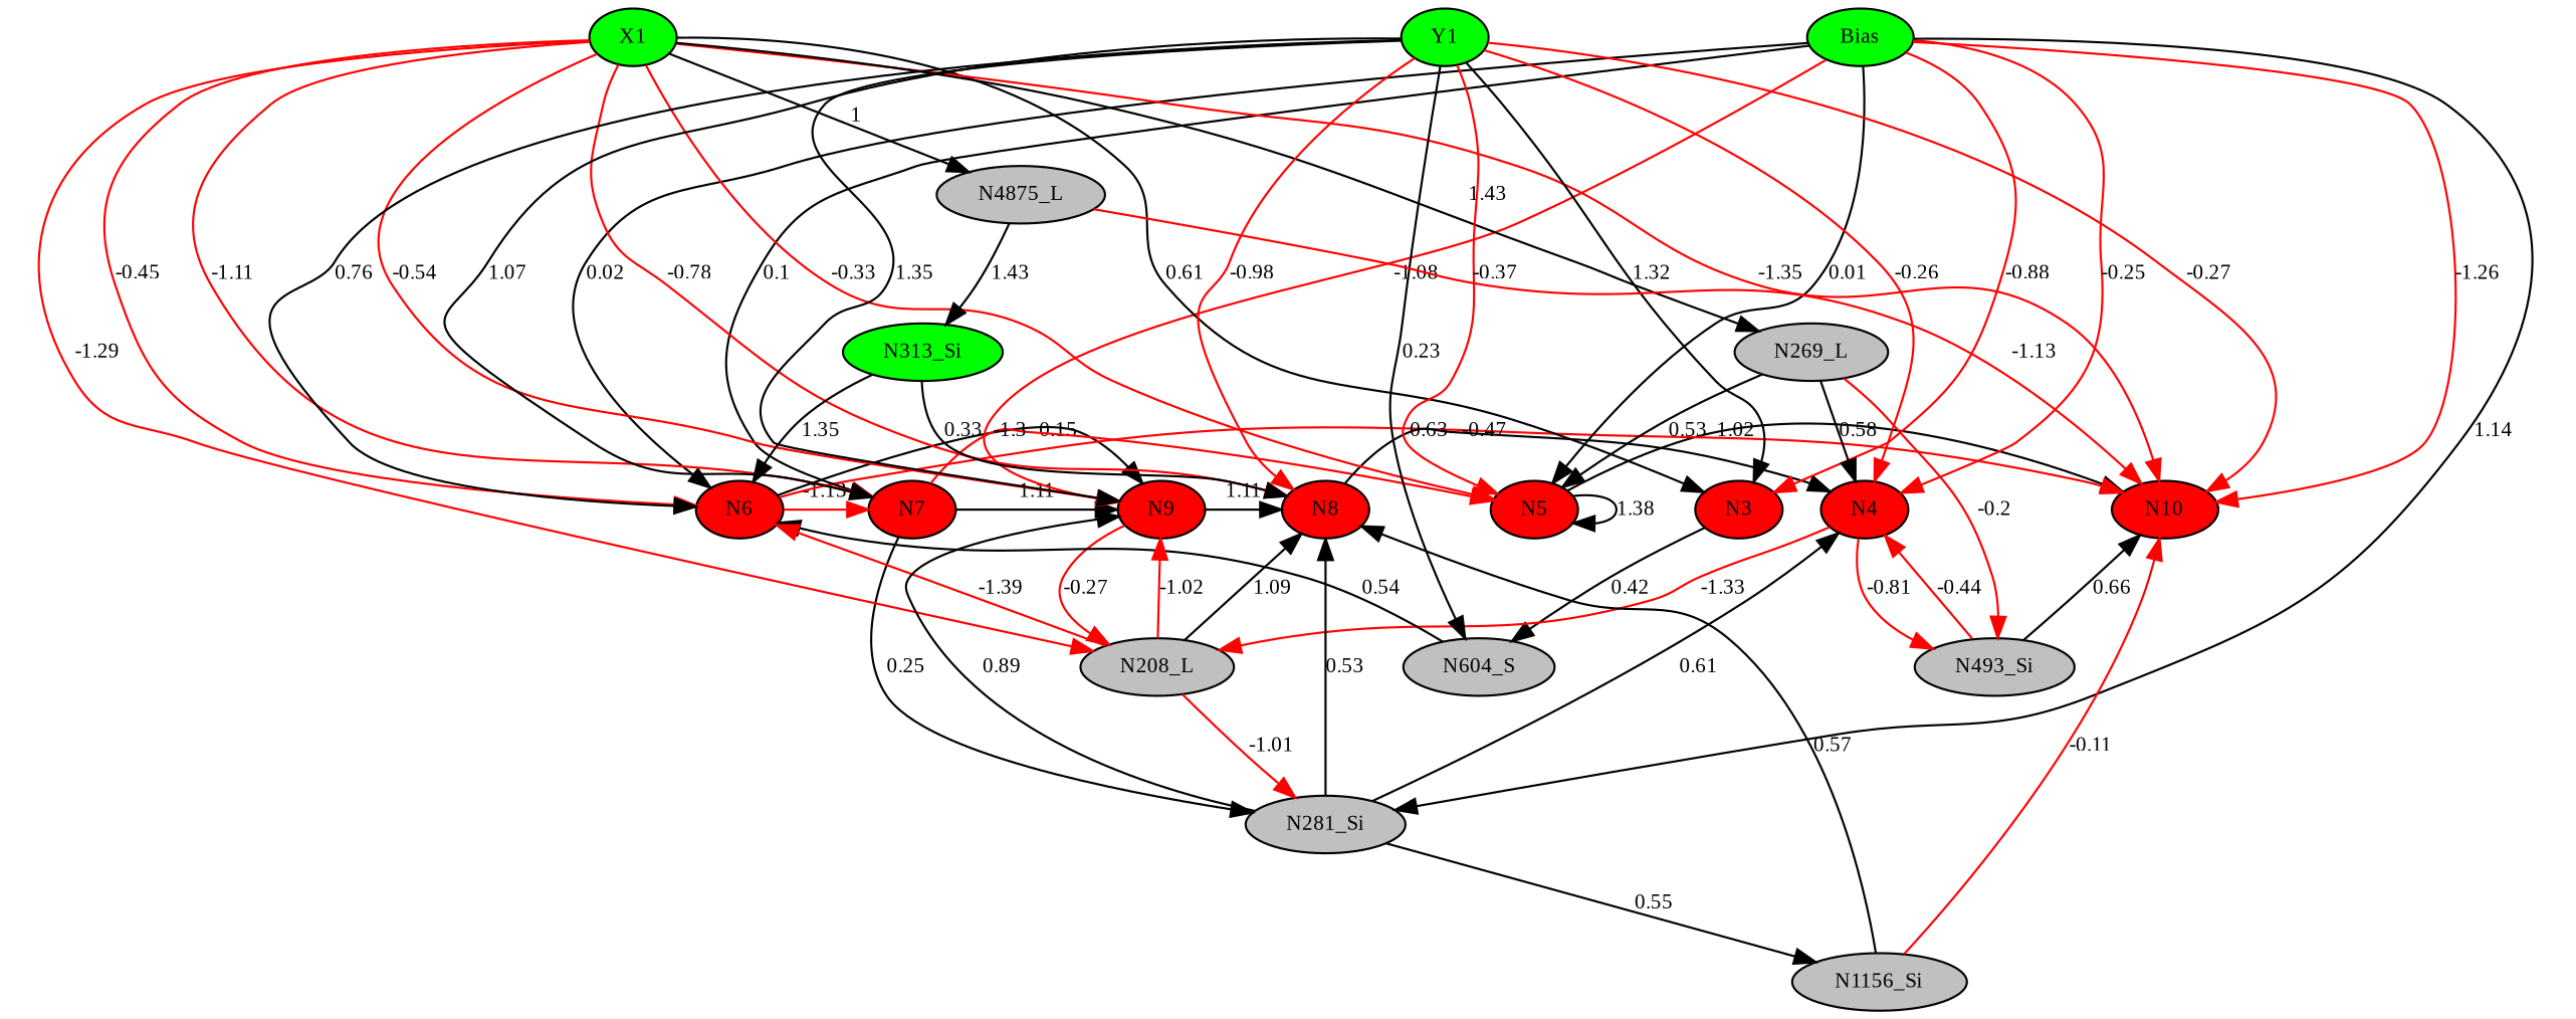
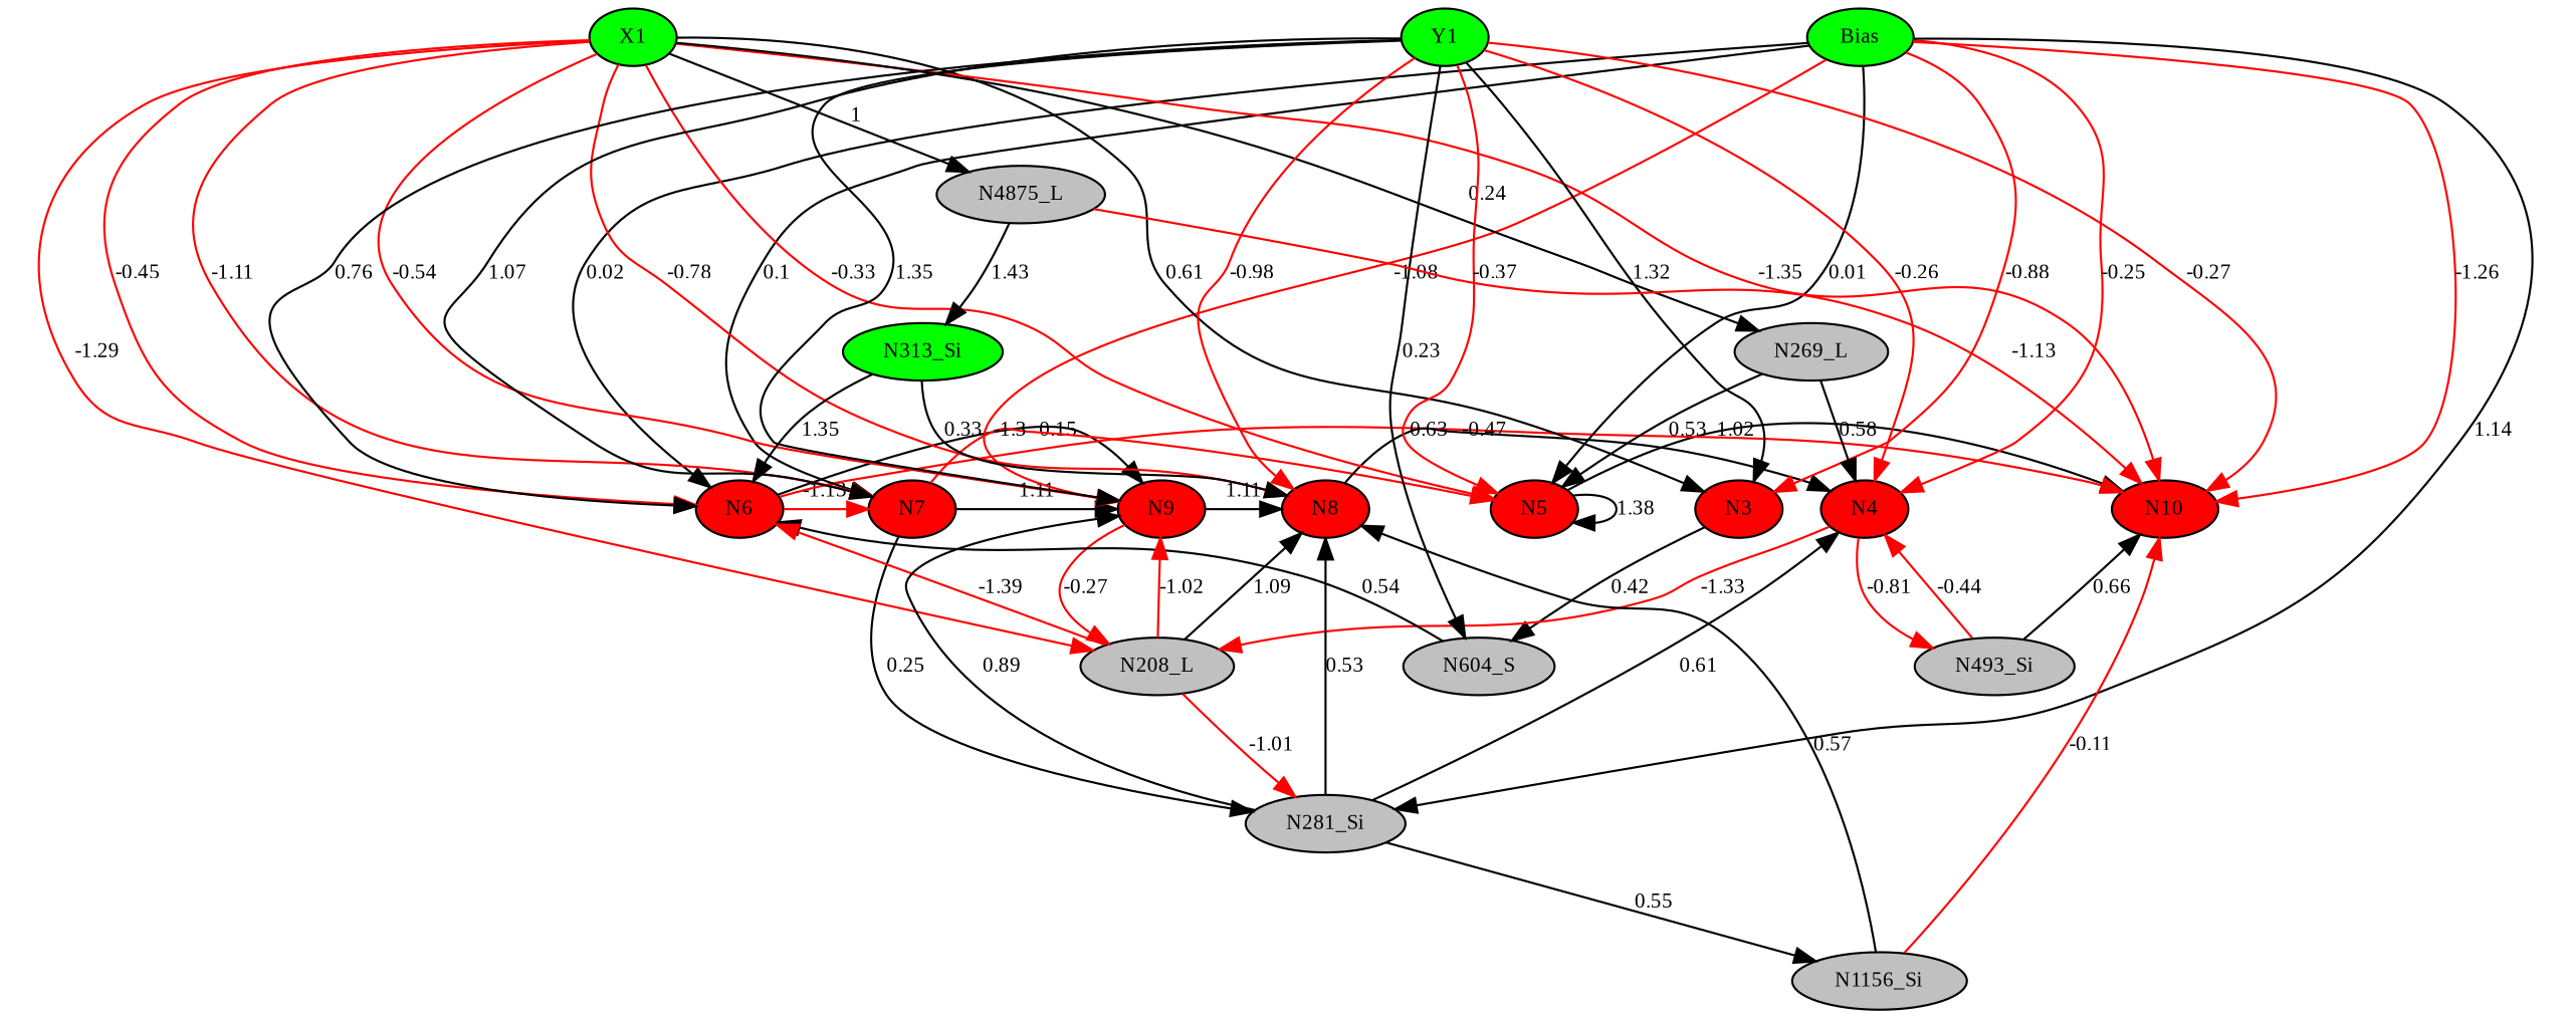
  digraph {
    fontname="Liberation Serif"
    node [fillcolor=red fontname="Liberation Serif" fontsize=10 shape=ellipse style=filled]
    edge [color=black fontname="Liberation Serif" fontsize=10]
    N3 [height=0.1 width=0.1]
    N4 [height=0.1 width=0.1]
    N5 [height=0.1 width=0.1]
    N6 [height=0.1 width=0.1]
    N7 [height=0.1 width=0.1]
    N8 [height=0.1 width=0.1]
    N9 [height=0.1 width=0.1]
    N10 [height=0.1 width=0.1]
    n9 [fillcolor=green height=0.1 label=Bias width=0.1]
    n10 [fillcolor=green height=0.1 label=X1 width=0.1]
    n11 [fillcolor=green height=0.1 label=Y1 width=0.1]
    n12 [fillcolor=gray height=0.1 label=N604_S width=0.1]
    n13 [fillcolor=gray height=0.1 label=N208_L width=0.1]
    n14 [fillcolor=gray height=0.1 label=N493_Si width=0.1]
    n15 [fillcolor=gray height=0.1 label=N281_Si width=0.1]
    n16 [fillcolor=gray height=0.1 label=N269_L width=0.1]
    n17 [fillcolor=gray height=0.1 label=N4875_L width=0.1]
    n18 [fillcolor=gray height=0.1 label=N1156_Si width=0.1]
    n19 [fillcolor=green height=0.1 label=N313_Si width=0.1]
    subgraph sub_1 {
      rank=same
      N3
      N4
      N5
      N6
      N7
      N8
      N9
      N10
    }
    subgraph sub_2 {
      rank=same
      n9
      n10
      n11
    }
    N3 -> n12 [label=0.42]
    N4 -> n13 [arrowType=inv color=red label=-1.33]
    N4 -> n14 [arrowType=inv color=red label=-0.81]
    N5 -> N5 [label=1.38]
    N5 -> N10 [label=1.02]
    N6 -> N7 [arrowType=inv color=red label=-1.13]
    N6 -> N9 [label=0.15]
    N6 -> N10 [arrowType=inv color=red label=-0.47]
    N7 -> N5 [arrowType=inv color=red label=-1.3]
    N7 -> N9 [label=1.11]
    N7 -> n15 [label=0.25]
    N8 -> N4 [label=0.63]
    N9 -> N8 [label=1.11]
    N9 -> n13 [arrowType=inv color=red label=-0.27]
    n9 -> N3 [arrowType=inv color=red label=-0.88]
    n9 -> N4 [arrowType=inv color=red label=-0.25]
    n9 -> N5 [label=0.01]
    n9 -> N6 [label=0.02]
    n9 -> N7 [label=0.1]
    n9 -> N9 [arrowType=inv color=red label=-1.08]
    n9 -> N10 [arrowType=inv color=red label=-1.26]
    n9 -> n15 [label=1.14]
    n10 -> N3 [label=0.61]
    n10 -> N5 [arrowType=inv color=red label=-0.33]
    n10 -> N6 [arrowType=inv color=red label=-0.45]
    n10 -> N7 [arrowType=inv color=red label=-1.11]
    n10 -> N8 [arrowType=inv color=red label=-0.78]
    n10 -> N9 [arrowType=inv color=red label=-0.54]
    n10 -> N10 [arrowType=inv color=red label=-1.35]
    n10 -> n11 [style=invis color="" fontsize=""]
    n10 -> n13 [arrowType=inv color=red label=-1.29]
-   n10 -> n16 [label=1.43]
+   n10 -> n16 [label=0.24]
    n10 -> n17 [label=1]
    n11 -> N3 [label=1.32]
    n11 -> N4 [arrowType=inv color=red label=-0.26]
    n11 -> N5 [arrowType=inv color=red label=-0.37]
    n11 -> N6 [label=0.76]
    n11 -> N7 [label=1.07]
    n11 -> N8 [arrowType=inv color=red label=-0.98]
    n11 -> N9 [label=1.35]
    n11 -> N10 [arrowType=inv color=red label=-0.27]
    n11 -> n9 [style=invis color="" fontsize=""]
    n11 -> n12 [label=0.23]
    n12 -> N6 [label=0.54]
    n13 -> N6 [arrowType=inv color=red label=-1.39]
    n13 -> N8 [label=1.09]
    n13 -> N9 [arrowType=inv color=red label=-1.02]
    n13 -> n15 [arrowType=inv color=red label=-1.01]
    n14 -> N4 [arrowType=inv color=red label=-0.44]
    n14 -> N10 [label=0.66]
    n15 -> N4 [label=0.61]
    n15 -> N8 [label=0.53]
    n15 -> N9 [label=0.89]
    n15 -> n18 [label=0.55]
    n16 -> N4 [label=0.58]
    n16 -> N5 [label=0.53]
-   n16 -> n14 [arrowType=inv color=red label=-0.2]
    n17 -> N10 [arrowType=inv color=red label=-1.13]
    n17 -> n19 [label=1.43]
    n18 -> N8 [label=0.57]
    n18 -> N10 [arrowType=inv color=red label=-0.11]
    n19 -> N6 [label=1.35]
    n19 -> N8 [label=0.33]
  }
